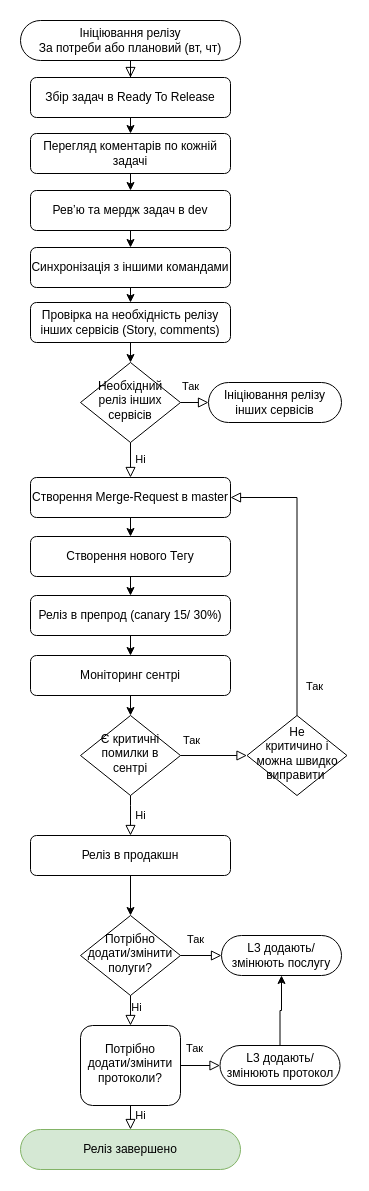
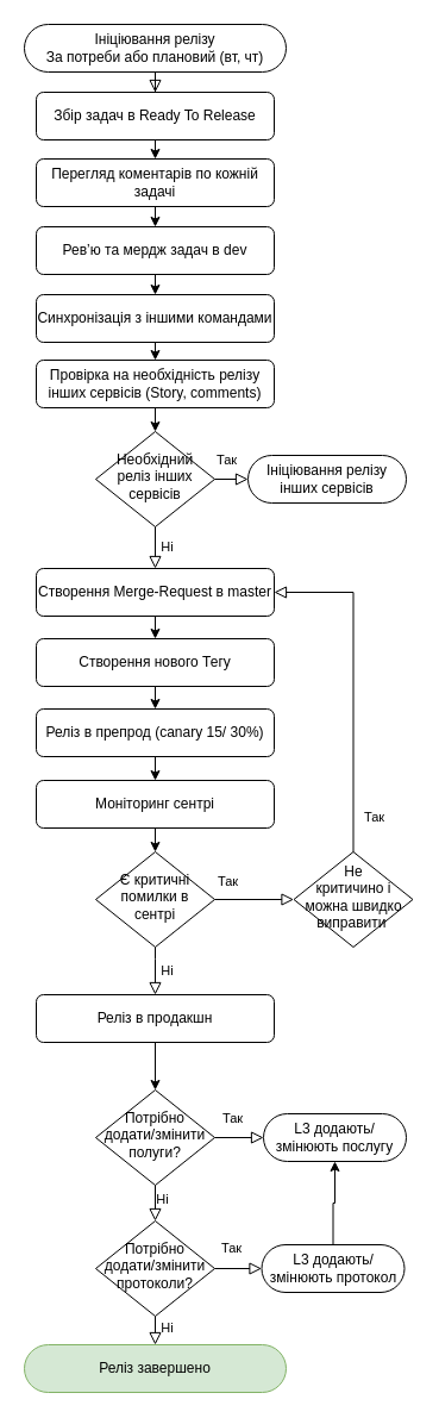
  <mxCell id="0" />
  <mxCell id="1" parent="0" />
  <mxCell id="2" value="" style="rounded=0;html=1;jettySize=auto;orthogonalLoop=1;fontSize=11;endArrow=block;endFill=0;endSize=8;strokeWidth=1;shadow=0;labelBackgroundColor=none;edgeStyle=orthogonalEdgeStyle;entryX=0.5;entryY=0;entryDx=0;entryDy=0;" parent="1" source="3" target="10" edge="1"><mxGeometry relative="1" as="geometry" /></mxCell>
  <mxCell id="3" value="Ініціювання релізу&lt;br&gt;За потреби або плановий (вт, чт)" style="rounded=1;whiteSpace=wrap;html=1;fontSize=12;glass=0;strokeWidth=1;shadow=0;arcSize=50;" parent="1" vertex="1"><mxGeometry x="20" y="20" width="220" height="40" as="geometry" /></mxCell>
  <mxCell id="4" value="Потрібно додати/змінити полуги?" style="rhombus;whiteSpace=wrap;html=1;shadow=0;fontFamily=Helvetica;fontSize=12;align=center;strokeWidth=1;spacing=6;spacingTop=-4;" parent="1" vertex="1"><mxGeometry x="80" y="915" width="100" height="80" as="geometry" /></mxCell>
  <mxCell id="5" value="L3 додають/змінюють послугу" style="rounded=1;whiteSpace=wrap;html=1;fontSize=12;glass=0;strokeWidth=1;shadow=0;arcSize=50;" parent="1" vertex="1"><mxGeometry x="221" y="935" width="120" height="40" as="geometry" /></mxCell>
  <mxCell id="6" value="Реліз завершено" style="rounded=1;whiteSpace=wrap;html=1;fontSize=12;glass=0;strokeWidth=1;shadow=0;fillColor=#d5e8d4;strokeColor=#82b366;arcSize=50;" parent="1" vertex="1"><mxGeometry x="20" y="1129" width="220" height="40" as="geometry" /></mxCell>
  <mxCell id="7" value="" style="edgeStyle=orthogonalEdgeStyle;rounded=0;orthogonalLoop=1;jettySize=auto;html=1;" edge="1" parent="1" source="8" target="5"><mxGeometry relative="1" as="geometry" /></mxCell>
  <mxCell id="8" value="L3 додають/змінюють протокол" style="rounded=1;whiteSpace=wrap;html=1;fontSize=12;glass=0;strokeWidth=1;shadow=0;arcSize=50;" parent="1" vertex="1"><mxGeometry x="219.5" y="1045" width="120" height="40" as="geometry" /></mxCell>
  <mxCell id="9" style="edgeStyle=orthogonalEdgeStyle;rounded=0;orthogonalLoop=1;jettySize=auto;html=1;exitX=0.5;exitY=1;exitDx=0;exitDy=0;entryX=0.5;entryY=0;entryDx=0;entryDy=0;" parent="1" source="10" target="17" edge="1"><mxGeometry relative="1" as="geometry" /></mxCell>
  <mxCell id="10" value="Збір задач в Ready To Release" style="rounded=1;whiteSpace=wrap;html=1;fontSize=12;glass=0;strokeWidth=1;shadow=0;" parent="1" vertex="1"><mxGeometry x="30" y="77" width="200" height="40" as="geometry" /></mxCell>
  <mxCell id="11" style="edgeStyle=orthogonalEdgeStyle;rounded=0;orthogonalLoop=1;jettySize=auto;html=1;exitX=0.5;exitY=1;exitDx=0;exitDy=0;entryX=0.5;entryY=0;entryDx=0;entryDy=0;" edge="1" parent="1" source="12" target="41"><mxGeometry relative="1" as="geometry" /></mxCell>
  <mxCell id="12" value="Ревʼю та мердж задач в dev" style="rounded=1;whiteSpace=wrap;html=1;fontSize=12;glass=0;strokeWidth=1;shadow=0;" parent="1" vertex="1"><mxGeometry x="30" y="190" width="200" height="40" as="geometry" /></mxCell>
  <mxCell id="13" style="edgeStyle=orthogonalEdgeStyle;rounded=0;orthogonalLoop=1;jettySize=auto;html=1;exitX=0.5;exitY=1;exitDx=0;exitDy=0;entryX=0.5;entryY=0;entryDx=0;entryDy=0;" edge="1" parent="1" source="14" target="25"><mxGeometry relative="1" as="geometry" /></mxCell>
  <mxCell id="14" value="Створення Merge-Request в master" style="rounded=1;whiteSpace=wrap;html=1;fontSize=12;glass=0;strokeWidth=1;shadow=0;" parent="1" vertex="1"><mxGeometry x="30" y="477" width="200" height="40" as="geometry" /></mxCell>
- <mxCell id="15" value="Потрібно додати/змінити протоколи&lt;span style=&quot;background-color: initial;&quot;&gt;?&lt;/span&gt;" style="whiteSpace=wrap;html=1;shadow=0;fontFamily=Helvetica;fontSize=12;align=center;strokeWidth=1;spacing=6;spacingTop=-4;rounded=1;" parent="1" vertex="1"><mxGeometry x="80" y="1025" width="100" height="80" as="geometry" /></mxCell>
+ <mxCell id="15" value="Потрібно додати/змінити протоколи&lt;span style=&quot;background-color: initial;&quot;&gt;?&lt;/span&gt;" style="rhombus;whiteSpace=wrap;html=1;shadow=0;fontFamily=Helvetica;fontSize=12;align=center;strokeWidth=1;spacing=6;spacingTop=-4;" parent="1" vertex="1"><mxGeometry x="80" y="1025" width="100" height="80" as="geometry" /></mxCell>
  <mxCell id="16" style="edgeStyle=orthogonalEdgeStyle;rounded=0;orthogonalLoop=1;jettySize=auto;html=1;exitX=0.5;exitY=1;exitDx=0;exitDy=0;entryX=0.5;entryY=0;entryDx=0;entryDy=0;" parent="1" source="17" target="12" edge="1"><mxGeometry relative="1" as="geometry" /></mxCell>
  <mxCell id="17" value="Перегляд коментарів по кожній задачі" style="rounded=1;whiteSpace=wrap;html=1;fontSize=12;glass=0;strokeWidth=1;shadow=0;" parent="1" vertex="1"><mxGeometry x="30" y="133" width="200" height="40" as="geometry" /></mxCell>
  <mxCell id="18" style="edgeStyle=orthogonalEdgeStyle;rounded=0;orthogonalLoop=1;jettySize=auto;html=1;exitX=0.5;exitY=1;exitDx=0;exitDy=0;entryX=0.5;entryY=0;entryDx=0;entryDy=0;" edge="1" parent="1" source="19" target="29"><mxGeometry relative="1" as="geometry" /></mxCell>
  <mxCell id="19" value="Реліз в препрод (canary 15/ 30%)" style="rounded=1;whiteSpace=wrap;html=1;fontSize=12;glass=0;strokeWidth=1;shadow=0;" parent="1" vertex="1"><mxGeometry x="30" y="595" width="200" height="40" as="geometry" /></mxCell>
  <mxCell id="20" value="Так" style="rounded=0;html=1;jettySize=auto;orthogonalLoop=1;fontSize=11;endArrow=block;endFill=0;endSize=8;strokeWidth=1;shadow=0;labelBackgroundColor=none;edgeStyle=orthogonalEdgeStyle;entryX=0;entryY=0.5;entryDx=0;entryDy=0;exitX=1;exitY=0.5;exitDx=0;exitDy=0;" parent="1" source="15" target="8" edge="1"><mxGeometry x="-0.291" y="17" relative="1" as="geometry"><mxPoint as="offset" /><mxPoint x="140" y="1095" as="sourcePoint" /><mxPoint x="140" y="1125" as="targetPoint" /></mxGeometry></mxCell>
  <mxCell id="21" value="Так" style="rounded=0;html=1;jettySize=auto;orthogonalLoop=1;fontSize=11;endArrow=block;endFill=0;endSize=8;strokeWidth=1;shadow=0;labelBackgroundColor=none;edgeStyle=orthogonalEdgeStyle;entryX=0;entryY=0.5;entryDx=0;entryDy=0;exitX=1;exitY=0.5;exitDx=0;exitDy=0;" parent="1" source="4" target="5" edge="1"><mxGeometry x="-0.268" y="16" relative="1" as="geometry"><mxPoint as="offset" /><mxPoint x="190" y="1165" as="sourcePoint" /><mxPoint x="250" y="1165" as="targetPoint" /></mxGeometry></mxCell>
  <mxCell id="22" value="Ні" style="rounded=0;html=1;jettySize=auto;orthogonalLoop=1;fontSize=11;endArrow=block;endFill=0;endSize=8;strokeWidth=1;shadow=0;labelBackgroundColor=none;edgeStyle=orthogonalEdgeStyle;entryX=0.5;entryY=0;entryDx=0;entryDy=0;exitX=0.5;exitY=1;exitDx=0;exitDy=0;" parent="1" source="4" target="15" edge="1"><mxGeometry x="-0.2" y="6" relative="1" as="geometry"><mxPoint as="offset" /><mxPoint x="190" y="1055" as="sourcePoint" /><mxPoint x="250" y="1055" as="targetPoint" /></mxGeometry></mxCell>
  <mxCell id="23" value="Ні" style="rounded=0;html=1;jettySize=auto;orthogonalLoop=1;fontSize=11;endArrow=block;endFill=0;endSize=8;strokeWidth=1;shadow=0;labelBackgroundColor=none;edgeStyle=orthogonalEdgeStyle;entryX=0.5;entryY=0;entryDx=0;entryDy=0;exitX=0.5;exitY=1;exitDx=0;exitDy=0;" parent="1" source="15" target="6" edge="1"><mxGeometry x="-0.2" y="10" relative="1" as="geometry"><mxPoint as="offset" /><mxPoint x="140" y="1095" as="sourcePoint" /><mxPoint x="140" y="1125" as="targetPoint" /></mxGeometry></mxCell>
  <mxCell id="24" style="edgeStyle=orthogonalEdgeStyle;rounded=0;orthogonalLoop=1;jettySize=auto;html=1;exitX=0.5;exitY=1;exitDx=0;exitDy=0;entryX=0.5;entryY=0;entryDx=0;entryDy=0;" edge="1" parent="1" source="25" target="19"><mxGeometry relative="1" as="geometry" /></mxCell>
  <mxCell id="25" value="Створення нового Тегу" style="rounded=1;whiteSpace=wrap;html=1;fontSize=12;glass=0;strokeWidth=1;shadow=0;" vertex="1" parent="1"><mxGeometry x="30" y="536" width="200" height="40" as="geometry" /></mxCell>
  <mxCell id="26" style="edgeStyle=orthogonalEdgeStyle;rounded=0;orthogonalLoop=1;jettySize=auto;html=1;exitX=0.5;exitY=1;exitDx=0;exitDy=0;entryX=0.5;entryY=0;entryDx=0;entryDy=0;" edge="1" parent="1" source="27" target="4"><mxGeometry relative="1" as="geometry" /></mxCell>
  <mxCell id="27" value="Реліз в продакшн" style="rounded=1;whiteSpace=wrap;html=1;fontSize=12;glass=0;strokeWidth=1;shadow=0;" vertex="1" parent="1"><mxGeometry x="30" y="835" width="200" height="40" as="geometry" /></mxCell>
  <mxCell id="28" style="edgeStyle=orthogonalEdgeStyle;rounded=0;orthogonalLoop=1;jettySize=auto;html=1;exitX=0.5;exitY=1;exitDx=0;exitDy=0;entryX=0.5;entryY=0;entryDx=0;entryDy=0;" edge="1" parent="1" source="29" target="30"><mxGeometry relative="1" as="geometry" /></mxCell>
  <mxCell id="29" value="Моніторинг сентрі" style="rounded=1;whiteSpace=wrap;html=1;fontSize=12;glass=0;strokeWidth=1;shadow=0;" vertex="1" parent="1"><mxGeometry x="30" y="655" width="200" height="40" as="geometry" /></mxCell>
  <mxCell id="30" value="Є критичні помилки в сентрі" style="rhombus;whiteSpace=wrap;html=1;shadow=0;fontFamily=Helvetica;fontSize=12;align=center;strokeWidth=1;spacing=6;spacingTop=-4;" vertex="1" parent="1"><mxGeometry x="80" y="715" width="100" height="80" as="geometry" /></mxCell>
  <mxCell id="31" value="Так" style="rounded=0;html=1;jettySize=auto;orthogonalLoop=1;fontSize=11;endArrow=block;endFill=0;endSize=8;strokeWidth=1;shadow=0;labelBackgroundColor=none;edgeStyle=orthogonalEdgeStyle;entryX=0.5;entryY=0;entryDx=0;entryDy=0;exitX=0.5;exitY=1;exitDx=0;exitDy=0;" edge="1" parent="1" source="30" target="27"><mxGeometry x="-1" y="82" relative="1" as="geometry"><mxPoint x="-21" y="-55" as="offset" /><mxPoint x="190" y="905" as="sourcePoint" /><mxPoint x="240" y="905" as="targetPoint" /><Array as="points"><mxPoint x="130" y="805" /><mxPoint x="130" y="805" /></Array></mxGeometry></mxCell>
  <mxCell id="32" value="Ні" style="rounded=0;html=1;jettySize=auto;orthogonalLoop=1;fontSize=11;endArrow=block;endFill=0;endSize=8;strokeWidth=1;shadow=0;labelBackgroundColor=none;edgeStyle=orthogonalEdgeStyle;entryX=0;entryY=0.5;entryDx=0;entryDy=0;exitX=1;exitY=0.5;exitDx=0;exitDy=0;" edge="1" parent="1" source="30" target="38"><mxGeometry x="-1" y="-72" relative="1" as="geometry"><mxPoint x="-40" y="-12" as="offset" /><mxPoint x="150" y="1015" as="sourcePoint" /><mxPoint x="150" y="1045" as="targetPoint" /></mxGeometry></mxCell>
  <mxCell id="33" value="Необхідний реліз інших сервісів" style="rhombus;whiteSpace=wrap;html=1;shadow=0;fontFamily=Helvetica;fontSize=12;align=center;strokeWidth=1;spacing=6;spacingTop=-4;" vertex="1" parent="1"><mxGeometry x="80" y="362" width="100" height="80" as="geometry" /></mxCell>
  <mxCell id="34" style="edgeStyle=orthogonalEdgeStyle;rounded=0;orthogonalLoop=1;jettySize=auto;html=1;exitX=0.5;exitY=1;exitDx=0;exitDy=0;entryX=0.5;entryY=0;entryDx=0;entryDy=0;" edge="1" parent="1" source="35" target="33"><mxGeometry relative="1" as="geometry" /></mxCell>
  <mxCell id="35" value="Провірка на необхідність релізу інших сервісів (Story, comments)" style="rounded=1;whiteSpace=wrap;html=1;fontSize=12;glass=0;strokeWidth=1;shadow=0;" vertex="1" parent="1"><mxGeometry x="30" y="302" width="200" height="40" as="geometry" /></mxCell>
  <mxCell id="36" value="Ні" style="rounded=0;html=1;jettySize=auto;orthogonalLoop=1;fontSize=11;endArrow=block;endFill=0;endSize=8;strokeWidth=1;shadow=0;labelBackgroundColor=none;edgeStyle=orthogonalEdgeStyle;exitX=0.5;exitY=1;exitDx=0;exitDy=0;entryX=0.5;entryY=0;entryDx=0;entryDy=0;" edge="1" parent="1" source="33" target="14"><mxGeometry x="0.012" y="10" relative="1" as="geometry"><mxPoint y="-1" as="offset" /><mxPoint x="190" y="765" as="sourcePoint" /><mxPoint x="130" y="474" as="targetPoint" /></mxGeometry></mxCell>
  <mxCell id="37" value="Ініціювання релізу інших сервісів" style="rounded=1;whiteSpace=wrap;html=1;fontSize=12;glass=0;strokeWidth=1;shadow=0;arcSize=50;" vertex="1" parent="1"><mxGeometry x="208" y="382" width="133" height="40" as="geometry" /></mxCell>
  <mxCell id="38" value="Не&lt;br&gt;критичино і можна швидко виправити&amp;nbsp;" style="rhombus;whiteSpace=wrap;html=1;shadow=0;fontFamily=Helvetica;fontSize=12;align=center;strokeWidth=1;spacing=6;spacingTop=-4;" vertex="1" parent="1"><mxGeometry x="246.5" y="715" width="100" height="80" as="geometry" /></mxCell>
  <mxCell id="39" value="Так" style="rounded=0;html=1;jettySize=auto;orthogonalLoop=1;fontSize=11;endArrow=block;endFill=0;endSize=8;strokeWidth=1;shadow=0;labelBackgroundColor=none;edgeStyle=orthogonalEdgeStyle;exitX=0.5;exitY=0;exitDx=0;exitDy=0;entryX=1;entryY=0.5;entryDx=0;entryDy=0;" edge="1" parent="1" source="38" target="14"><mxGeometry x="-0.796" y="-16" relative="1" as="geometry"><mxPoint x="1" as="offset" /><mxPoint x="187" y="805" as="sourcePoint" /><mxPoint x="324" y="845" as="targetPoint" /><Array as="points" /></mxGeometry></mxCell>
  <mxCell id="40" style="edgeStyle=orthogonalEdgeStyle;rounded=0;orthogonalLoop=1;jettySize=auto;html=1;exitX=0.5;exitY=1;exitDx=0;exitDy=0;entryX=0.5;entryY=0;entryDx=0;entryDy=0;" edge="1" parent="1" source="41" target="35"><mxGeometry relative="1" as="geometry" /></mxCell>
  <mxCell id="41" value="Синхронізація з іншими командами" style="rounded=1;whiteSpace=wrap;html=1;fontSize=12;glass=0;strokeWidth=1;shadow=0;" vertex="1" parent="1"><mxGeometry x="30" y="247" width="200" height="40" as="geometry" /></mxCell>
  <mxCell id="42" value="Так" style="rounded=0;html=1;jettySize=auto;orthogonalLoop=1;fontSize=11;endArrow=block;endFill=0;endSize=8;strokeWidth=1;shadow=0;labelBackgroundColor=none;edgeStyle=orthogonalEdgeStyle;entryX=0;entryY=0.5;entryDx=0;entryDy=0;exitX=1;exitY=0.5;exitDx=0;exitDy=0;" edge="1" parent="1" source="33" target="37"><mxGeometry x="-0.268" y="16" relative="1" as="geometry"><mxPoint as="offset" /><mxPoint x="190" y="965" as="sourcePoint" /><mxPoint x="231" y="965" as="targetPoint" /></mxGeometry></mxCell>
